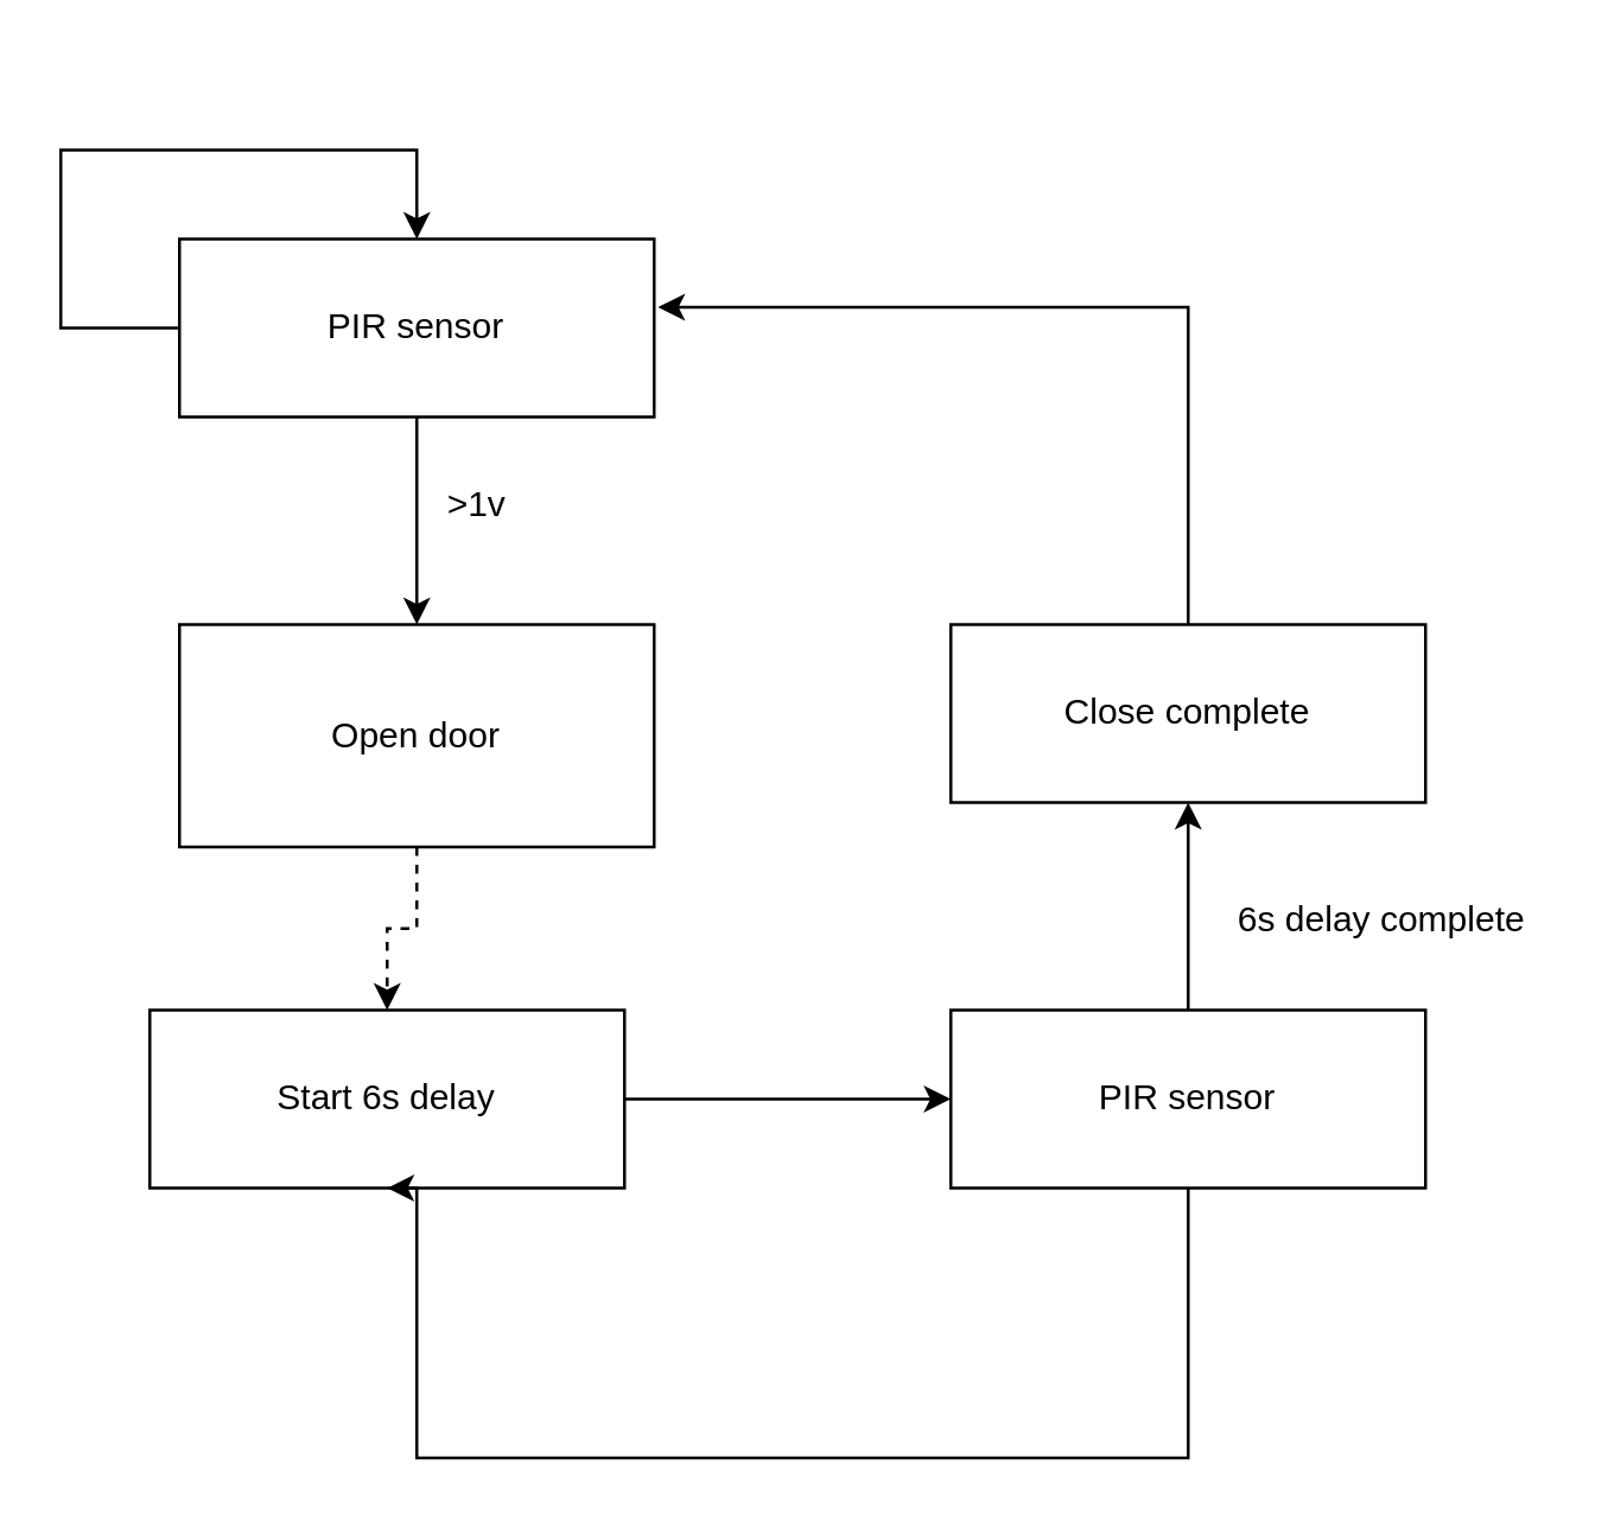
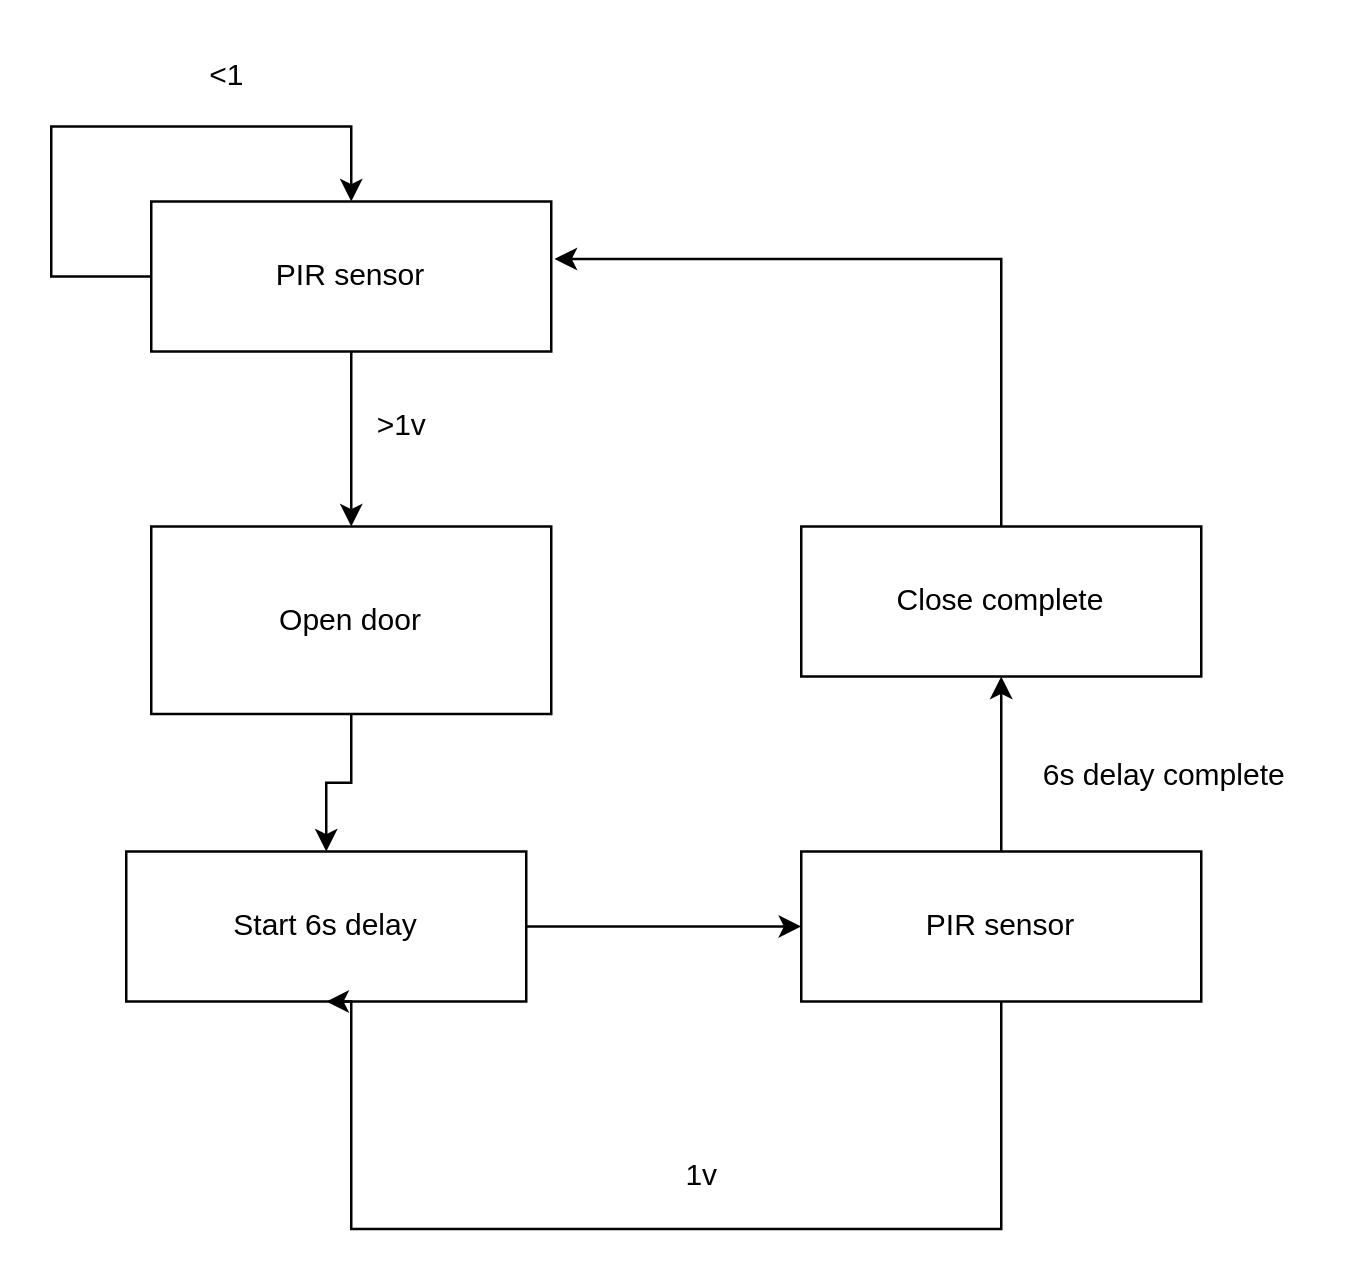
  <mxCell id="0" />
  <mxCell id="1" parent="0" />
  <mxCell id="2" value="" style="edgeStyle=orthogonalEdgeStyle;rounded=0;orthogonalLoop=1;jettySize=auto;html=1;" edge="1" parent="1" source="4" target="6"><mxGeometry relative="1" as="geometry" /></mxCell>
  <mxCell id="3" style="edgeStyle=orthogonalEdgeStyle;rounded=0;orthogonalLoop=1;jettySize=auto;html=1;entryX=0.5;entryY=0;entryDx=0;entryDy=0;" edge="1" parent="1" source="4" target="4"><mxGeometry relative="1" as="geometry"><mxPoint x="140" y="30" as="targetPoint" /><Array as="points"><mxPoint x="20" y="110" /><mxPoint x="20" y="50" /><mxPoint x="140" y="50" /></Array></mxGeometry></mxCell>
  <mxCell id="4" value="PIR sensor" style="rounded=0;whiteSpace=wrap;html=1;" vertex="1" parent="1"><mxGeometry x="60" y="80" width="160" height="60" as="geometry" /></mxCell>
- <mxCell id="5" value="" style="edgeStyle=orthogonalEdgeStyle;rounded=0;orthogonalLoop=1;jettySize=auto;html=1;dashed=1;" edge="1" parent="1" source="6" target="8"><mxGeometry relative="1" as="geometry" /></mxCell>
+ <mxCell id="5" value="" style="edgeStyle=orthogonalEdgeStyle;rounded=0;orthogonalLoop=1;jettySize=auto;html=1;" edge="1" parent="1" source="6" target="8"><mxGeometry relative="1" as="geometry" /></mxCell>
  <mxCell id="6" value="Open door" style="rounded=0;whiteSpace=wrap;html=1;" vertex="1" parent="1"><mxGeometry x="60" y="210" width="160" height="75" as="geometry" /></mxCell>
  <mxCell id="7" value="" style="edgeStyle=orthogonalEdgeStyle;rounded=0;orthogonalLoop=1;jettySize=auto;html=1;" edge="1" parent="1" source="8" target="13"><mxGeometry relative="1" as="geometry" /></mxCell>
  <mxCell id="8" value="Start 6s delay" style="rounded=0;whiteSpace=wrap;html=1;" vertex="1" parent="1"><mxGeometry x="50" y="340" width="160" height="60" as="geometry" /></mxCell>
  <mxCell id="9" style="edgeStyle=orthogonalEdgeStyle;rounded=0;orthogonalLoop=1;jettySize=auto;html=1;entryX=1.008;entryY=0.383;entryDx=0;entryDy=0;entryPerimeter=0;" edge="1" parent="1" source="10" target="4"><mxGeometry relative="1" as="geometry"><mxPoint x="230" y="90" as="targetPoint" /><Array as="points"><mxPoint x="400" y="103" /></Array></mxGeometry></mxCell>
  <mxCell id="10" value="Close complete" style="rounded=0;whiteSpace=wrap;html=1;" vertex="1" parent="1"><mxGeometry x="320" y="210" width="160" height="60" as="geometry" /></mxCell>
  <mxCell id="11" value="" style="edgeStyle=orthogonalEdgeStyle;rounded=0;orthogonalLoop=1;jettySize=auto;html=1;" edge="1" parent="1" source="13" target="10"><mxGeometry relative="1" as="geometry" /></mxCell>
  <mxCell id="12" style="edgeStyle=orthogonalEdgeStyle;rounded=0;orthogonalLoop=1;jettySize=auto;html=1;entryX=0.5;entryY=1;entryDx=0;entryDy=0;" edge="1" parent="1" source="13" target="8"><mxGeometry relative="1" as="geometry"><mxPoint x="400" y="491" as="targetPoint" /><Array as="points"><mxPoint x="400" y="491" /><mxPoint x="140" y="491" /></Array></mxGeometry></mxCell>
  <mxCell id="13" value="&lt;span&gt;PIR sensor&lt;/span&gt;" style="rounded=0;whiteSpace=wrap;html=1;" vertex="1" parent="1"><mxGeometry x="320" y="340" width="160" height="60" as="geometry" /></mxCell>
+ <mxCell id="14" value="&amp;lt;1" style="text;html=1;align=center;verticalAlign=middle;resizable=0;points=[];autosize=1;strokeColor=none;fillColor=none;" vertex="1" parent="1"><mxGeometry x="75" y="20" width="30" height="20" as="geometry" /></mxCell>
  <mxCell id="15" value="&amp;gt;1v" style="text;html=1;align=center;verticalAlign=middle;resizable=0;points=[];autosize=1;strokeColor=none;fillColor=none;" vertex="1" parent="1"><mxGeometry x="140" y="160" width="40" height="20" as="geometry" /></mxCell>
+ <mxCell id="16" value="1v" style="text;html=1;align=center;verticalAlign=middle;resizable=0;points=[];autosize=1;strokeColor=none;fillColor=none;" vertex="1" parent="1"><mxGeometry x="265" y="460" width="30" height="20" as="geometry" /></mxCell>
  <mxCell id="17" value="6s delay complete" style="text;html=1;align=center;verticalAlign=middle;resizable=0;points=[];autosize=1;strokeColor=none;fillColor=none;" vertex="1" parent="1"><mxGeometry x="410" y="300" width="110" height="20" as="geometry" /></mxCell>
